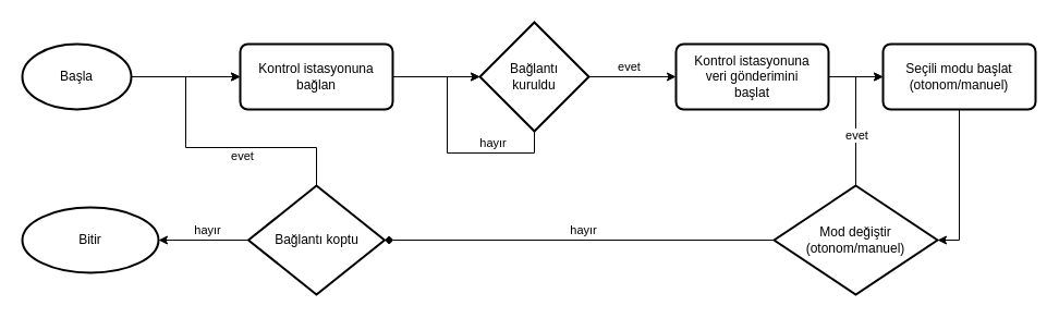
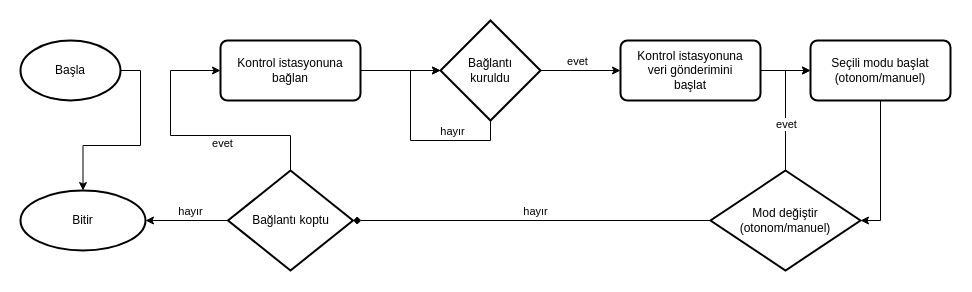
  <mxCell id="0" />
  <mxCell id="1" parent="0" />
  <mxCell id="2" value="Başla" style="strokeWidth=2;html=1;shape=mxgraph.flowchart.start_1;whiteSpace=wrap;" vertex="1" parent="1"><mxGeometry x="20" y="40" width="100" height="60" as="geometry" /></mxCell>
  <mxCell id="3" value="Bitir" style="strokeWidth=2;html=1;shape=mxgraph.flowchart.start_1;whiteSpace=wrap;" vertex="1" parent="1"><mxGeometry x="20" y="190" width="125" height="60" as="geometry" /></mxCell>
- <mxCell id="4" style="edgeStyle=orthogonalEdgeStyle;rounded=0;orthogonalLoop=1;jettySize=auto;html=1;exitX=1;exitY=0.5;exitDx=0;exitDy=0;exitPerimeter=0;entryX=0;entryY=0.5;entryDx=0;entryDy=0;" edge="1" parent="1" source="2" target="5"><mxGeometry relative="1" as="geometry"><mxPoint x="-40" y="70" as="targetPoint" /></mxGeometry></mxCell>
+ <mxCell id="4" style="edgeStyle=orthogonalEdgeStyle;rounded=0;orthogonalLoop=1;jettySize=auto;html=1;exitX=1;exitY=0.5;exitDx=0;exitDy=0;exitPerimeter=0;" edge="1" parent="1" source="2" target="3"><mxGeometry relative="1" as="geometry"><mxPoint x="-40" y="70" as="targetPoint" /></mxGeometry></mxCell>
  <mxCell id="5" value="Kontrol istasyonuna&lt;div&gt;bağlan&lt;/div&gt;" style="rounded=1;whiteSpace=wrap;html=1;absoluteArcSize=1;arcSize=14;strokeWidth=2;" vertex="1" parent="1"><mxGeometry x="220" y="40" width="140" height="60" as="geometry" /></mxCell>
  <mxCell id="6" style="edgeStyle=orthogonalEdgeStyle;rounded=0;orthogonalLoop=1;jettySize=auto;html=1;exitX=0.5;exitY=1;exitDx=0;exitDy=0;exitPerimeter=0;entryX=0;entryY=0.5;entryDx=0;entryDy=0;entryPerimeter=0;" edge="1" parent="1" source="10" target="10"><mxGeometry relative="1" as="geometry"><mxPoint x="430" y="70" as="targetPoint" /><Array as="points"><mxPoint x="490" y="140" /><mxPoint x="410" y="140" /><mxPoint x="410" y="70" /></Array></mxGeometry></mxCell>
  <mxCell id="7" value="hayır" style="edgeLabel;html=1;align=center;verticalAlign=middle;resizable=0;points=[];" vertex="1" connectable="0" parent="6"><mxGeometry x="-0.41" y="-2" relative="1" as="geometry"><mxPoint y="-8" as="offset" /></mxGeometry></mxCell>
  <mxCell id="8" style="edgeStyle=orthogonalEdgeStyle;rounded=0;orthogonalLoop=1;jettySize=auto;html=1;exitX=1;exitY=0.5;exitDx=0;exitDy=0;exitPerimeter=0;entryX=0;entryY=0.5;entryDx=0;entryDy=0;" edge="1" parent="1" source="10" target="13"><mxGeometry relative="1" as="geometry" /></mxCell>
  <mxCell id="9" value="evet" style="edgeLabel;html=1;align=center;verticalAlign=middle;resizable=0;points=[];" vertex="1" connectable="0" parent="8"><mxGeometry x="-0.093" y="-1" relative="1" as="geometry"><mxPoint y="-11" as="offset" /></mxGeometry></mxCell>
  <mxCell id="10" value="Bağlantı&lt;div&gt;kuruldu&lt;/div&gt;" style="strokeWidth=2;html=1;shape=mxgraph.flowchart.decision;whiteSpace=wrap;" vertex="1" parent="1"><mxGeometry x="440" y="20" width="100" height="100" as="geometry" /></mxCell>
  <mxCell id="11" style="edgeStyle=orthogonalEdgeStyle;rounded=0;orthogonalLoop=1;jettySize=auto;html=1;exitX=1;exitY=0.5;exitDx=0;exitDy=0;entryX=0;entryY=0.5;entryDx=0;entryDy=0;entryPerimeter=0;" edge="1" parent="1" source="5" target="10"><mxGeometry relative="1" as="geometry" /></mxCell>
  <mxCell id="12" style="edgeStyle=orthogonalEdgeStyle;rounded=0;orthogonalLoop=1;jettySize=auto;html=1;exitX=1;exitY=0.5;exitDx=0;exitDy=0;entryX=0;entryY=0.5;entryDx=0;entryDy=0;" edge="1" parent="1" source="13" target="14"><mxGeometry relative="1" as="geometry" /></mxCell>
  <mxCell id="13" value="Kontrol istasyonuna&lt;div&gt;veri gönderimini&lt;/div&gt;&lt;div&gt;başlat&lt;/div&gt;" style="rounded=1;whiteSpace=wrap;html=1;absoluteArcSize=1;arcSize=14;strokeWidth=2;" vertex="1" parent="1"><mxGeometry x="620" y="40" width="140" height="60" as="geometry" /></mxCell>
  <mxCell id="14" value="Seçili modu başlat&lt;div&gt;(otonom/manuel)&lt;/div&gt;" style="rounded=1;whiteSpace=wrap;html=1;absoluteArcSize=1;arcSize=14;strokeWidth=2;" vertex="1" parent="1"><mxGeometry x="810" y="40" width="140" height="60" as="geometry" /></mxCell>
  <mxCell id="15" style="edgeStyle=orthogonalEdgeStyle;rounded=0;orthogonalLoop=1;jettySize=auto;html=1;exitX=0.5;exitY=0;exitDx=0;exitDy=0;exitPerimeter=0;entryX=0;entryY=0.5;entryDx=0;entryDy=0;" edge="1" parent="1" source="17" target="5"><mxGeometry relative="1" as="geometry"><mxPoint x="170" y="70" as="targetPoint" /><Array as="points"><mxPoint x="290" y="135" /><mxPoint x="170" y="135" /><mxPoint x="170" y="70" /></Array></mxGeometry></mxCell>
  <mxCell id="16" value="evet" style="edgeLabel;html=1;align=center;verticalAlign=middle;resizable=0;points=[];" vertex="1" connectable="0" parent="15"><mxGeometry x="-0.278" y="-2" relative="1" as="geometry"><mxPoint x="-7" y="9" as="offset" /></mxGeometry></mxCell>
  <mxCell id="17" value="Bağlantı koptu" style="strokeWidth=2;html=1;shape=mxgraph.flowchart.decision;whiteSpace=wrap;" vertex="1" parent="1"><mxGeometry x="227.5" y="170" width="125" height="100" as="geometry" /></mxCell>
  <mxCell id="18" style="edgeStyle=orthogonalEdgeStyle;rounded=0;orthogonalLoop=1;jettySize=auto;html=1;exitX=0;exitY=0.5;exitDx=0;exitDy=0;exitPerimeter=0;entryX=1;entryY=0.5;entryDx=0;entryDy=0;entryPerimeter=0;" edge="1" parent="1" source="17" target="3"><mxGeometry relative="1" as="geometry" /></mxCell>
  <mxCell id="19" value="hayır" style="edgeLabel;html=1;align=center;verticalAlign=middle;resizable=0;points=[];" vertex="1" connectable="0" parent="18"><mxGeometry x="-0.07" y="-2" relative="1" as="geometry"><mxPoint y="-8" as="offset" /></mxGeometry></mxCell>
  <mxCell id="20" style="edgeStyle=orthogonalEdgeStyle;rounded=0;orthogonalLoop=1;jettySize=auto;html=1;entryX=0;entryY=0.5;entryDx=0;entryDy=0;" edge="1" parent="1" source="22" target="14"><mxGeometry relative="1" as="geometry"><Array as="points"><mxPoint x="785" y="70" /></Array></mxGeometry></mxCell>
  <mxCell id="21" value="evet" style="edgeLabel;html=1;align=center;verticalAlign=middle;resizable=0;points=[];" vertex="1" connectable="0" parent="20"><mxGeometry x="-0.245" relative="1" as="geometry"><mxPoint as="offset" /></mxGeometry></mxCell>
  <mxCell id="22" value="Mod değiştir&lt;div&gt;(otonom/manuel&lt;span style=&quot;background-color: initial;&quot;&gt;)&lt;/span&gt;&lt;/div&gt;" style="strokeWidth=2;html=1;shape=mxgraph.flowchart.decision;whiteSpace=wrap;" vertex="1" parent="1"><mxGeometry x="710" y="170" width="150" height="100" as="geometry" /></mxCell>
  <mxCell id="23" style="edgeStyle=orthogonalEdgeStyle;rounded=0;orthogonalLoop=1;jettySize=auto;html=1;exitX=0.5;exitY=1;exitDx=0;exitDy=0;entryX=1;entryY=0.5;entryDx=0;entryDy=0;entryPerimeter=0;" edge="1" parent="1" source="14" target="22"><mxGeometry relative="1" as="geometry" /></mxCell>
  <mxCell id="24" style="edgeStyle=orthogonalEdgeStyle;rounded=0;orthogonalLoop=1;jettySize=auto;html=1;entryX=1;entryY=0.5;entryDx=0;entryDy=0;entryPerimeter=0;endArrow=diamond;" edge="1" parent="1" source="22" target="17"><mxGeometry relative="1" as="geometry" /></mxCell>
  <mxCell id="25" value="hayır" style="edgeLabel;html=1;align=center;verticalAlign=middle;resizable=0;points=[];" vertex="1" connectable="0" parent="24"><mxGeometry x="-0.034" y="-1" relative="1" as="geometry"><mxPoint x="-3" y="-9" as="offset" /></mxGeometry></mxCell>
